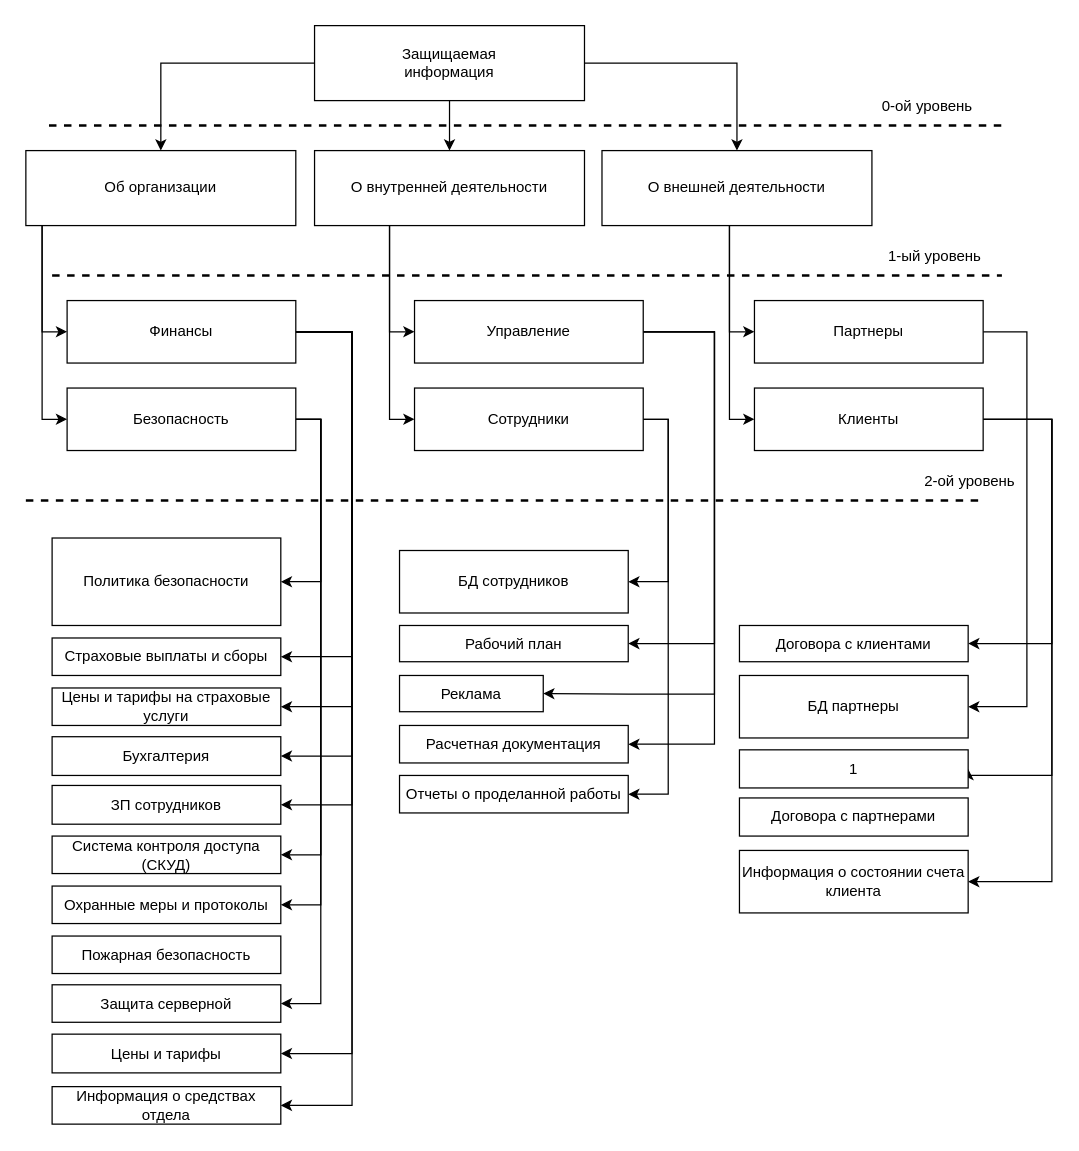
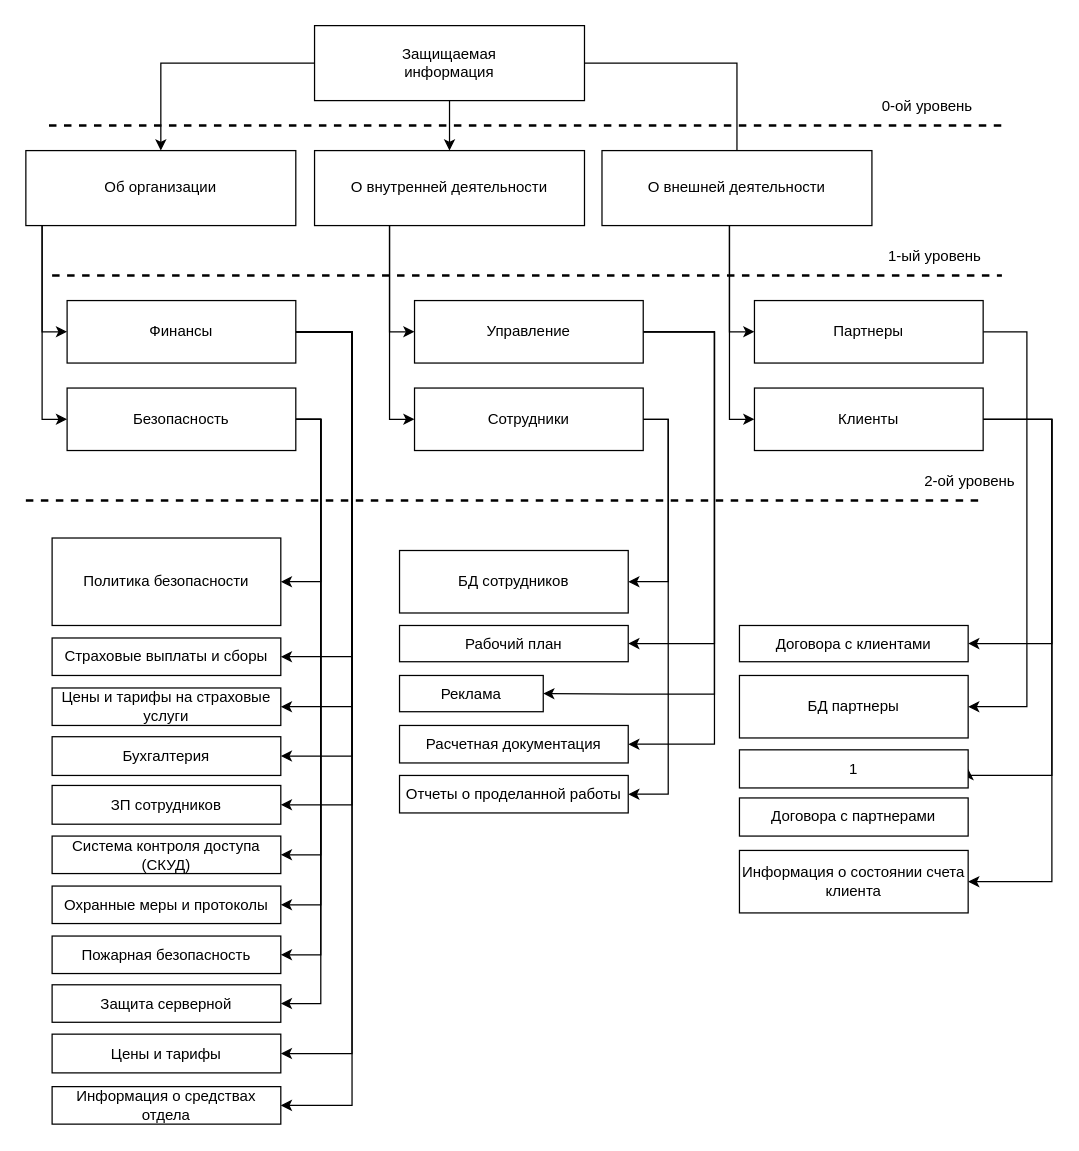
  <mxCell id="0" />
  <mxCell id="1" parent="0" />
  <mxCell id="2" style="edgeStyle=orthogonalEdgeStyle;rounded=0;orthogonalLoop=1;jettySize=auto;html=1;" edge="1" parent="1" source="5" target="11"><mxGeometry relative="1" as="geometry" /></mxCell>
  <mxCell id="3" style="edgeStyle=orthogonalEdgeStyle;rounded=0;orthogonalLoop=1;jettySize=auto;html=1;entryX=0.5;entryY=0;entryDx=0;entryDy=0;" edge="1" parent="1" source="5" target="8"><mxGeometry relative="1" as="geometry" /></mxCell>
- <mxCell id="4" style="edgeStyle=orthogonalEdgeStyle;rounded=0;orthogonalLoop=1;jettySize=auto;html=1;" edge="1" parent="1" source="5" target="14"><mxGeometry relative="1" as="geometry" /></mxCell>
+ <mxCell id="4" style="edgeStyle=orthogonalEdgeStyle;rounded=0;orthogonalLoop=1;jettySize=auto;html=1;endArrow=none;" edge="1" parent="1" source="5" target="14"><mxGeometry relative="1" as="geometry" /></mxCell>
  <mxCell id="5" value="Защищаемая&lt;div&gt;информация&lt;/div&gt;" style="rounded=0;whiteSpace=wrap;html=1;" vertex="1" parent="1"><mxGeometry x="251" y="20" width="216" height="60" as="geometry" /></mxCell>
  <mxCell id="6" style="edgeStyle=orthogonalEdgeStyle;rounded=0;orthogonalLoop=1;jettySize=auto;html=1;entryX=0;entryY=0.5;entryDx=0;entryDy=0;" edge="1" parent="1" source="8" target="21"><mxGeometry relative="1" as="geometry"><Array as="points"><mxPoint x="33" y="265" /></Array></mxGeometry></mxCell>
  <mxCell id="7" style="edgeStyle=orthogonalEdgeStyle;rounded=0;orthogonalLoop=1;jettySize=auto;html=1;entryX=0;entryY=0.5;entryDx=0;entryDy=0;" edge="1" parent="1" source="8" target="40"><mxGeometry relative="1" as="geometry"><Array as="points"><mxPoint x="33" y="335" /></Array></mxGeometry></mxCell>
  <mxCell id="8" value="Об организации" style="rounded=0;whiteSpace=wrap;html=1;" vertex="1" parent="1"><mxGeometry x="20" y="120" width="216" height="60" as="geometry" /></mxCell>
  <mxCell id="9" style="edgeStyle=orthogonalEdgeStyle;rounded=0;orthogonalLoop=1;jettySize=auto;html=1;entryX=0;entryY=0.5;entryDx=0;entryDy=0;" edge="1" parent="1" source="11" target="25"><mxGeometry relative="1" as="geometry"><Array as="points"><mxPoint x="311" y="265" /></Array></mxGeometry></mxCell>
  <mxCell id="10" style="edgeStyle=orthogonalEdgeStyle;rounded=0;orthogonalLoop=1;jettySize=auto;html=1;entryX=0;entryY=0.5;entryDx=0;entryDy=0;" edge="1" parent="1" source="11" target="34"><mxGeometry relative="1" as="geometry"><Array as="points"><mxPoint x="311" y="335" /></Array></mxGeometry></mxCell>
  <mxCell id="11" value="О внутренней деятельности" style="rounded=0;whiteSpace=wrap;html=1;" vertex="1" parent="1"><mxGeometry x="251" y="120" width="216" height="60" as="geometry" /></mxCell>
  <mxCell id="12" style="edgeStyle=orthogonalEdgeStyle;rounded=0;orthogonalLoop=1;jettySize=auto;html=1;entryX=0;entryY=0.5;entryDx=0;entryDy=0;" edge="1" parent="1" source="14" target="27"><mxGeometry relative="1" as="geometry"><Array as="points"><mxPoint x="583" y="265" /></Array></mxGeometry></mxCell>
  <mxCell id="13" style="edgeStyle=orthogonalEdgeStyle;rounded=0;orthogonalLoop=1;jettySize=auto;html=1;entryX=0;entryY=0.5;entryDx=0;entryDy=0;" edge="1" parent="1" source="14" target="31"><mxGeometry relative="1" as="geometry"><Array as="points"><mxPoint x="583" y="335" /></Array></mxGeometry></mxCell>
  <mxCell id="14" value="О внешней деятельности" style="rounded=0;whiteSpace=wrap;html=1;" vertex="1" parent="1"><mxGeometry x="481" y="120" width="216" height="60" as="geometry" /></mxCell>
  <mxCell id="15" style="edgeStyle=orthogonalEdgeStyle;rounded=0;orthogonalLoop=1;jettySize=auto;html=1;entryX=1;entryY=0.5;entryDx=0;entryDy=0;exitX=1;exitY=0.5;exitDx=0;exitDy=0;" edge="1" parent="1" source="21" target="43"><mxGeometry relative="1" as="geometry"><Array as="points"><mxPoint x="281" y="265" /><mxPoint x="281" y="605" /><mxPoint x="224" y="605" /></Array></mxGeometry></mxCell>
  <mxCell id="16" style="edgeStyle=orthogonalEdgeStyle;rounded=0;orthogonalLoop=1;jettySize=auto;html=1;entryX=1;entryY=0.5;entryDx=0;entryDy=0;exitX=1;exitY=0.5;exitDx=0;exitDy=0;" edge="1" parent="1" source="21" target="44"><mxGeometry relative="1" as="geometry"><Array as="points"><mxPoint x="281" y="265" /><mxPoint x="281" y="644" /><mxPoint x="224" y="644" /></Array></mxGeometry></mxCell>
  <mxCell id="17" style="edgeStyle=orthogonalEdgeStyle;rounded=0;orthogonalLoop=1;jettySize=auto;html=1;entryX=1;entryY=0.5;entryDx=0;entryDy=0;exitX=1;exitY=0.5;exitDx=0;exitDy=0;" edge="1" parent="1" source="21" target="45"><mxGeometry relative="1" as="geometry"><Array as="points"><mxPoint x="281" y="265" /><mxPoint x="281" y="843" /><mxPoint x="224" y="843" /></Array></mxGeometry></mxCell>
  <mxCell id="18" style="edgeStyle=orthogonalEdgeStyle;rounded=0;orthogonalLoop=1;jettySize=auto;html=1;entryX=1;entryY=0.5;entryDx=0;entryDy=0;exitX=1;exitY=0.5;exitDx=0;exitDy=0;" edge="1" parent="1" source="21" target="57"><mxGeometry relative="1" as="geometry"><Array as="points"><mxPoint x="281" y="265" /><mxPoint x="281" y="525" /></Array></mxGeometry></mxCell>
  <mxCell id="19" style="edgeStyle=orthogonalEdgeStyle;rounded=0;orthogonalLoop=1;jettySize=auto;html=1;entryX=1;entryY=0.5;entryDx=0;entryDy=0;exitX=1;exitY=0.5;exitDx=0;exitDy=0;" edge="1" parent="1" source="21" target="65"><mxGeometry relative="1" as="geometry"><Array as="points"><mxPoint x="281" y="265" /><mxPoint x="281" y="884" /></Array></mxGeometry></mxCell>
  <mxCell id="20" style="edgeStyle=orthogonalEdgeStyle;rounded=0;orthogonalLoop=1;jettySize=auto;html=1;entryX=1;entryY=0.5;entryDx=0;entryDy=0;exitX=1;exitY=0.5;exitDx=0;exitDy=0;" edge="1" parent="1" source="21" target="58"><mxGeometry relative="1" as="geometry"><Array as="points"><mxPoint x="281" y="265" /><mxPoint x="281" y="565" /></Array></mxGeometry></mxCell>
  <mxCell id="21" value="Финансы" style="rounded=0;whiteSpace=wrap;html=1;" vertex="1" parent="1"><mxGeometry x="53" y="240" width="183" height="50" as="geometry" /></mxCell>
  <mxCell id="22" style="edgeStyle=orthogonalEdgeStyle;rounded=0;orthogonalLoop=1;jettySize=auto;html=1;entryX=1;entryY=0.5;entryDx=0;entryDy=0;exitX=1;exitY=0.5;exitDx=0;exitDy=0;" edge="1" parent="1" source="25" target="66"><mxGeometry relative="1" as="geometry"><Array as="points"><mxPoint x="571" y="265" /><mxPoint x="571" y="595" /></Array></mxGeometry></mxCell>
  <mxCell id="23" style="edgeStyle=orthogonalEdgeStyle;rounded=0;orthogonalLoop=1;jettySize=auto;html=1;entryX=1;entryY=0.5;entryDx=0;entryDy=0;exitX=1;exitY=0.5;exitDx=0;exitDy=0;" edge="1" parent="1" source="25" target="46"><mxGeometry relative="1" as="geometry"><Array as="points"><mxPoint x="571" y="265" /><mxPoint x="571" y="515" /><mxPoint x="502" y="515" /></Array></mxGeometry></mxCell>
  <mxCell id="24" style="edgeStyle=orthogonalEdgeStyle;rounded=0;orthogonalLoop=1;jettySize=auto;html=1;entryX=1;entryY=0.5;entryDx=0;entryDy=0;exitX=1;exitY=0.5;exitDx=0;exitDy=0;" edge="1" parent="1" source="25" target="47"><mxGeometry relative="1" as="geometry"><Array as="points"><mxPoint x="571" y="265" /><mxPoint x="571" y="555" /><mxPoint x="502" y="555" /></Array></mxGeometry></mxCell>
  <mxCell id="25" value="Управление" style="rounded=0;whiteSpace=wrap;html=1;" vertex="1" parent="1"><mxGeometry x="331" y="240" width="183" height="50" as="geometry" /></mxCell>
  <mxCell id="26" style="edgeStyle=orthogonalEdgeStyle;rounded=0;orthogonalLoop=1;jettySize=auto;html=1;entryX=1;entryY=0.5;entryDx=0;entryDy=0;exitX=1;exitY=0.5;exitDx=0;exitDy=0;" edge="1" parent="1" source="27" target="49"><mxGeometry relative="1" as="geometry"><Array as="points"><mxPoint x="821" y="265" /><mxPoint x="821" y="565" /></Array></mxGeometry></mxCell>
  <mxCell id="27" value="Партнеры" style="rounded=0;whiteSpace=wrap;html=1;" vertex="1" parent="1"><mxGeometry x="603" y="240" width="183" height="50" as="geometry" /></mxCell>
  <mxCell id="28" style="edgeStyle=orthogonalEdgeStyle;rounded=0;orthogonalLoop=1;jettySize=auto;html=1;entryX=1;entryY=0.5;entryDx=0;entryDy=0;exitX=1;exitY=0.5;exitDx=0;exitDy=0;" edge="1" parent="1" source="31" target="48"><mxGeometry relative="1" as="geometry"><Array as="points"><mxPoint x="841" y="335" /><mxPoint x="841" y="515" /><mxPoint x="774" y="515" /></Array></mxGeometry></mxCell>
  <mxCell id="29" style="edgeStyle=orthogonalEdgeStyle;rounded=0;orthogonalLoop=1;jettySize=auto;html=1;entryX=1;entryY=0.5;entryDx=0;entryDy=0;exitX=1;exitY=0.5;exitDx=0;exitDy=0;" edge="1" parent="1" source="31" target="63"><mxGeometry relative="1" as="geometry"><Array as="points"><mxPoint x="841" y="335" /><mxPoint x="841" y="705" /></Array></mxGeometry></mxCell>
  <mxCell id="30" style="edgeStyle=orthogonalEdgeStyle;rounded=0;orthogonalLoop=1;jettySize=auto;html=1;entryX=1;entryY=0.5;entryDx=0;entryDy=0;exitX=1;exitY=0.5;exitDx=0;exitDy=0;" edge="1" parent="1" source="31" target="64"><mxGeometry relative="1" as="geometry"><Array as="points"><mxPoint x="841" y="335" /><mxPoint x="841" y="620" /><mxPoint x="774" y="620" /></Array></mxGeometry></mxCell>
  <mxCell id="31" value="Клиенты" style="rounded=0;whiteSpace=wrap;html=1;" vertex="1" parent="1"><mxGeometry x="603" y="310" width="183" height="50" as="geometry" /></mxCell>
  <mxCell id="32" style="edgeStyle=orthogonalEdgeStyle;rounded=0;orthogonalLoop=1;jettySize=auto;html=1;entryX=1;entryY=0.5;entryDx=0;entryDy=0;exitX=1;exitY=0.5;exitDx=0;exitDy=0;" edge="1" parent="1" source="34" target="67"><mxGeometry relative="1" as="geometry" /></mxCell>
  <mxCell id="33" style="edgeStyle=orthogonalEdgeStyle;rounded=0;orthogonalLoop=1;jettySize=auto;html=1;entryX=1;entryY=0.5;entryDx=0;entryDy=0;exitX=1;exitY=0.5;exitDx=0;exitDy=0;" edge="1" parent="1" source="34" target="42"><mxGeometry relative="1" as="geometry" /></mxCell>
  <mxCell id="34" value="Сотрудники" style="rounded=0;whiteSpace=wrap;html=1;" vertex="1" parent="1"><mxGeometry x="331" y="310" width="183" height="50" as="geometry" /></mxCell>
  <mxCell id="35" style="edgeStyle=orthogonalEdgeStyle;rounded=0;orthogonalLoop=1;jettySize=auto;html=1;entryX=1;entryY=0.5;entryDx=0;entryDy=0;exitX=1;exitY=0.5;exitDx=0;exitDy=0;" edge="1" parent="1" source="40" target="41"><mxGeometry relative="1" as="geometry" /></mxCell>
  <mxCell id="36" style="edgeStyle=orthogonalEdgeStyle;rounded=0;orthogonalLoop=1;jettySize=auto;html=1;entryX=1;entryY=0.5;entryDx=0;entryDy=0;exitX=1;exitY=0.5;exitDx=0;exitDy=0;" edge="1" parent="1" source="40" target="59"><mxGeometry relative="1" as="geometry" /></mxCell>
  <mxCell id="37" style="edgeStyle=orthogonalEdgeStyle;rounded=0;orthogonalLoop=1;jettySize=auto;html=1;entryX=1;entryY=0.5;entryDx=0;entryDy=0;exitX=1;exitY=0.5;exitDx=0;exitDy=0;" edge="1" parent="1" source="40" target="60"><mxGeometry relative="1" as="geometry" /></mxCell>
+ <mxCell id="38" style="edgeStyle=orthogonalEdgeStyle;rounded=0;orthogonalLoop=1;jettySize=auto;html=1;entryX=1;entryY=0.5;entryDx=0;entryDy=0;exitX=1;exitY=0.5;exitDx=0;exitDy=0;" edge="1" parent="1" source="40" target="61"><mxGeometry relative="1" as="geometry" /></mxCell>
  <mxCell id="39" style="edgeStyle=orthogonalEdgeStyle;rounded=0;orthogonalLoop=1;jettySize=auto;html=1;entryX=1;entryY=0.5;entryDx=0;entryDy=0;exitX=1;exitY=0.5;exitDx=0;exitDy=0;" edge="1" parent="1" source="40" target="62"><mxGeometry relative="1" as="geometry" /></mxCell>
  <mxCell id="40" value="Безопасность" style="rounded=0;whiteSpace=wrap;html=1;" vertex="1" parent="1"><mxGeometry x="53" y="310" width="183" height="50" as="geometry" /></mxCell>
  <mxCell id="41" value="Политика безопасности" style="rounded=0;whiteSpace=wrap;html=1;" vertex="1" parent="1"><mxGeometry x="41" y="430" width="183" height="70" as="geometry" /></mxCell>
  <mxCell id="42" value="БД сотрудников" style="rounded=0;whiteSpace=wrap;html=1;" vertex="1" parent="1"><mxGeometry x="319" y="440" width="183" height="50" as="geometry" /></mxCell>
  <mxCell id="43" value="Бухгалтерия" style="rounded=0;whiteSpace=wrap;html=1;" vertex="1" parent="1"><mxGeometry x="41" y="589" width="183" height="31" as="geometry" /></mxCell>
  <mxCell id="44" value="ЗП сотрудников" style="rounded=0;whiteSpace=wrap;html=1;" vertex="1" parent="1"><mxGeometry x="41" y="628" width="183" height="31" as="geometry" /></mxCell>
  <mxCell id="45" value="Цены и тарифы" style="rounded=0;whiteSpace=wrap;html=1;" vertex="1" parent="1"><mxGeometry x="41" y="827" width="183" height="31" as="geometry" /></mxCell>
  <mxCell id="46" value="Рабочий план" style="rounded=0;whiteSpace=wrap;html=1;" vertex="1" parent="1"><mxGeometry x="319" y="500" width="183" height="29" as="geometry" /></mxCell>
  <mxCell id="47" value="Реклама" style="rounded=0;whiteSpace=wrap;html=1;" vertex="1" parent="1"><mxGeometry x="319" y="540" width="115" height="29" as="geometry" /></mxCell>
  <mxCell id="48" value="Договора с клиентами" style="rounded=0;whiteSpace=wrap;html=1;" vertex="1" parent="1"><mxGeometry x="591" y="500" width="183" height="29" as="geometry" /></mxCell>
  <mxCell id="49" value="БД партнеры" style="rounded=0;whiteSpace=wrap;html=1;" vertex="1" parent="1"><mxGeometry x="591" y="540" width="183" height="50" as="geometry" /></mxCell>
  <mxCell id="50" value="Договора с партнерами" style="rounded=0;whiteSpace=wrap;html=1;" vertex="1" parent="1"><mxGeometry x="591" y="638" width="183" height="30.5" as="geometry" /></mxCell>
  <mxCell id="51" value="" style="endArrow=none;dashed=1;html=1;rounded=0;strokeWidth=2;" edge="1" parent="1"><mxGeometry width="50" height="50" relative="1" as="geometry"><mxPoint x="20" y="400" as="sourcePoint" /><mxPoint x="782.5" y="400" as="targetPoint" /></mxGeometry></mxCell>
  <mxCell id="52" value="" style="endArrow=none;dashed=1;html=1;rounded=0;strokeWidth=2;" edge="1" parent="1"><mxGeometry width="50" height="50" relative="1" as="geometry"><mxPoint x="41" y="220" as="sourcePoint" /><mxPoint x="801" y="220" as="targetPoint" /></mxGeometry></mxCell>
  <mxCell id="53" value="" style="endArrow=none;dashed=1;html=1;rounded=0;strokeWidth=2;" edge="1" parent="1"><mxGeometry width="50" height="50" relative="1" as="geometry"><mxPoint x="38.5" y="100" as="sourcePoint" /><mxPoint x="801" y="100" as="targetPoint" /></mxGeometry></mxCell>
  <mxCell id="54" value="0-ой уровень" style="text;html=1;align=center;verticalAlign=middle;resizable=0;points=[];autosize=1;strokeColor=none;fillColor=none;" vertex="1" parent="1"><mxGeometry x="691" y="70" width="100" height="30" as="geometry" /></mxCell>
  <mxCell id="55" value="1-ый уровень" style="text;html=1;align=center;verticalAlign=middle;resizable=0;points=[];autosize=1;strokeColor=none;fillColor=none;" vertex="1" parent="1"><mxGeometry x="697" y="190" width="100" height="30" as="geometry" /></mxCell>
  <mxCell id="56" value="2-ой уровень" style="text;html=1;align=center;verticalAlign=middle;resizable=0;points=[];autosize=1;strokeColor=none;fillColor=none;" vertex="1" parent="1"><mxGeometry x="724.5" y="370" width="100" height="30" as="geometry" /></mxCell>
  <mxCell id="57" value="Страховые выплаты и сборы" style="rounded=0;whiteSpace=wrap;html=1;" vertex="1" parent="1"><mxGeometry x="41" y="510" width="183" height="30" as="geometry" /></mxCell>
  <mxCell id="58" value="Цены и тарифы на страховые услуги" style="rounded=0;whiteSpace=wrap;html=1;" vertex="1" parent="1"><mxGeometry x="41" y="550" width="183" height="30" as="geometry" /></mxCell>
  <mxCell id="59" value="Система контроля доступа (СКУД)" style="rounded=0;whiteSpace=wrap;html=1;" vertex="1" parent="1"><mxGeometry x="41" y="668.5" width="183" height="30" as="geometry" /></mxCell>
  <mxCell id="60" value="Охранные меры и протоколы" style="rounded=0;whiteSpace=wrap;html=1;" vertex="1" parent="1"><mxGeometry x="41" y="708.5" width="183" height="30" as="geometry" /></mxCell>
  <mxCell id="61" value="Пожарная безопасность" style="rounded=0;whiteSpace=wrap;html=1;" vertex="1" parent="1"><mxGeometry x="41" y="748.5" width="183" height="30" as="geometry" /></mxCell>
  <mxCell id="62" value="Защита серверной" style="rounded=0;whiteSpace=wrap;html=1;" vertex="1" parent="1"><mxGeometry x="41" y="787.5" width="183" height="30" as="geometry" /></mxCell>
  <mxCell id="63" value="Информация о состоянии счета клиента" style="rounded=0;whiteSpace=wrap;html=1;" vertex="1" parent="1"><mxGeometry x="591" y="680" width="183" height="50" as="geometry" /></mxCell>
  <mxCell id="64" value="1" style="rounded=0;whiteSpace=wrap;html=1;" vertex="1" parent="1"><mxGeometry x="591" y="599.5" width="183" height="30.5" as="geometry" /></mxCell>
  <mxCell id="65" value="Информация о средствах отдела" style="rounded=0;whiteSpace=wrap;html=1;" vertex="1" parent="1"><mxGeometry x="41" y="869" width="183" height="30" as="geometry" /></mxCell>
  <mxCell id="66" value="Расчетная документация" style="rounded=0;whiteSpace=wrap;html=1;" vertex="1" parent="1"><mxGeometry x="319" y="580" width="183" height="30" as="geometry" /></mxCell>
  <mxCell id="67" value="Отчеты о проделанной работы" style="rounded=0;whiteSpace=wrap;html=1;" vertex="1" parent="1"><mxGeometry x="319" y="620" width="183" height="30" as="geometry" /></mxCell>
